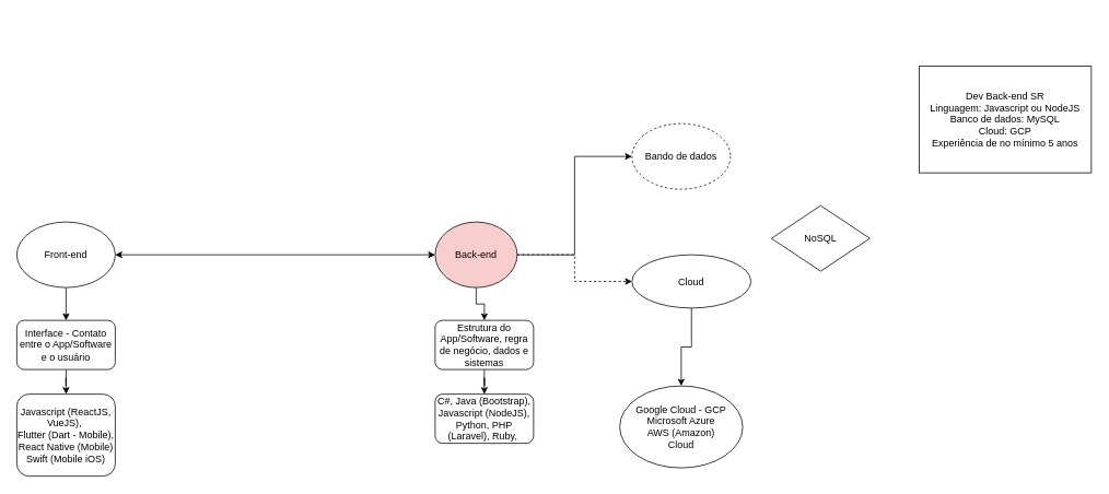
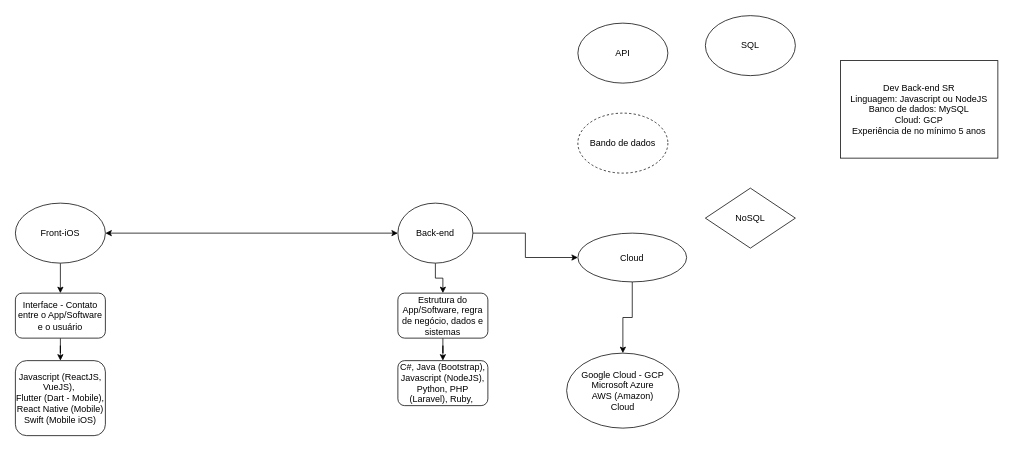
  <mxCell id="0" />
  <mxCell id="1" parent="0" />
  <mxCell id="2" value="" style="edgeStyle=orthogonalEdgeStyle;rounded=0;orthogonalLoop=1;jettySize=auto;html=1;" edge="1" parent="1" source="3" target="9"><mxGeometry relative="1" as="geometry" /></mxCell>
- <mxCell id="3" value="Front-end" style="ellipse;whiteSpace=wrap;html=1;" parent="1" vertex="1"><mxGeometry x="20" y="270" width="120" height="80" as="geometry" /></mxCell>
+ <mxCell id="3" value="Front-iOS" style="ellipse;whiteSpace=wrap;html=1;" parent="1" vertex="1"><mxGeometry x="20" y="270" width="120" height="80" as="geometry" /></mxCell>
  <mxCell id="4" value="" style="edgeStyle=orthogonalEdgeStyle;rounded=0;orthogonalLoop=1;jettySize=auto;html=1;" edge="1" parent="1" source="7" target="11"><mxGeometry relative="1" as="geometry" /></mxCell>
- <mxCell id="5" value="" style="edgeStyle=orthogonalEdgeStyle;rounded=0;orthogonalLoop=1;jettySize=auto;html=1;dashed=1;" edge="1" parent="1" source="7" target="17"><mxGeometry relative="1" as="geometry" /></mxCell>
- <mxCell id="6" style="edgeStyle=orthogonalEdgeStyle;rounded=0;orthogonalLoop=1;jettySize=auto;html=1;entryX=0;entryY=0.5;entryDx=0;entryDy=0;" edge="1" parent="1" source="7" target="15"><mxGeometry relative="1" as="geometry" /></mxCell>
- <mxCell id="7" value="Back-end" style="ellipse;whiteSpace=wrap;html=1;fillColor=#f8cecc;" parent="1" vertex="1"><mxGeometry x="530" y="270" width="100" height="80" as="geometry" /></mxCell>
+ <mxCell id="5" value="" style="edgeStyle=orthogonalEdgeStyle;rounded=0;orthogonalLoop=1;jettySize=auto;html=1;" edge="1" parent="1" source="7" target="17"><mxGeometry relative="1" as="geometry" /></mxCell>
+ <mxCell id="7" value="Back-end" style="ellipse;whiteSpace=wrap;html=1;" parent="1" vertex="1"><mxGeometry x="530" y="270" width="100" height="80" as="geometry" /></mxCell>
  <mxCell id="8" value="" style="edgeStyle=orthogonalEdgeStyle;rounded=0;orthogonalLoop=1;jettySize=auto;html=1;" edge="1" parent="1" source="9" target="14"><mxGeometry relative="1" as="geometry" /></mxCell>
  <mxCell id="9" value="Interface - Contato entre o App/Software e o usuário" style="rounded=1;whiteSpace=wrap;html=1;" parent="1" vertex="1"><mxGeometry x="20" y="390" width="120" height="60" as="geometry" /></mxCell>
  <mxCell id="10" value="" style="edgeStyle=orthogonalEdgeStyle;rounded=0;orthogonalLoop=1;jettySize=auto;html=1;" edge="1" parent="1" source="11" target="13"><mxGeometry relative="1" as="geometry" /></mxCell>
  <mxCell id="11" value="Estrutura do App/Software, regra de negócio, dados e sistemas" style="rounded=1;whiteSpace=wrap;html=1;" parent="1" vertex="1"><mxGeometry x="530" y="390" width="120" height="60" as="geometry" /></mxCell>
  <mxCell id="12" value="" style="endArrow=classic;startArrow=classic;html=1;rounded=0;entryX=0;entryY=0.5;entryDx=0;entryDy=0;" edge="1" parent="1" target="7"><mxGeometry width="50" height="50" relative="1" as="geometry"><mxPoint x="140" y="310" as="sourcePoint" /><mxPoint x="190" y="260" as="targetPoint" /></mxGeometry></mxCell>
  <mxCell id="13" value="C#, Java (Bootstrap), Javascript (NodeJS), Python, PHP (Laravel), Ruby,&amp;nbsp;" style="rounded=1;whiteSpace=wrap;html=1;" vertex="1" parent="1"><mxGeometry x="530" y="480" width="120" height="60" as="geometry" /></mxCell>
  <mxCell id="14" value="Javascript (ReactJS, VueJS),&amp;nbsp;&lt;br&gt;Flutter (Dart - Mobile), React Native (Mobile)&lt;br&gt;Swift (Mobile iOS)&lt;br&gt;" style="rounded=1;whiteSpace=wrap;html=1;" vertex="1" parent="1"><mxGeometry x="20" y="480" width="120" height="100" as="geometry" /></mxCell>
  <mxCell id="15" value="Bando de dados" style="ellipse;whiteSpace=wrap;html=1;dashed=1;" vertex="1" parent="1"><mxGeometry x="770" y="150" width="120" height="80" as="geometry" /></mxCell>
  <mxCell id="16" value="" style="edgeStyle=orthogonalEdgeStyle;rounded=0;orthogonalLoop=1;jettySize=auto;html=1;" edge="1" parent="1" source="17" target="22"><mxGeometry relative="1" as="geometry" /></mxCell>
  <mxCell id="17" value="Cloud" style="ellipse;whiteSpace=wrap;html=1;" vertex="1" parent="1"><mxGeometry x="770" y="310" width="145" height="65" as="geometry" /></mxCell>
+ <mxCell id="18" value="API" style="ellipse;whiteSpace=wrap;html=1;" vertex="1" parent="1"><mxGeometry x="770" y="30" width="120" height="80" as="geometry" /></mxCell>
  <mxCell id="19" value="NoSQL" style="rhombus;whiteSpace=wrap;html=1;" vertex="1" parent="1"><mxGeometry x="940" y="250" width="120" height="80" as="geometry" /></mxCell>
+ <mxCell id="20" value="SQL" style="ellipse;whiteSpace=wrap;html=1;" vertex="1" parent="1"><mxGeometry x="940" y="20" width="120" height="80" as="geometry" /></mxCell>
  <mxCell id="21" value="Dev Back-end SR&lt;br&gt;Linguagem: Javascript ou NodeJS&lt;br&gt;Banco de dados: MySQL&lt;br&gt;Cloud: GCP&lt;br&gt;Experiência de no mínimo 5 anos" style="whiteSpace=wrap;html=1;" vertex="1" parent="1"><mxGeometry x="1120" y="80" width="210" height="130" as="geometry" /></mxCell>
  <mxCell id="22" value="Google Cloud - GCP&lt;br&gt;Microsoft Azure&lt;br&gt;AWS (Amazon)&lt;br&gt;Cloud" style="ellipse;whiteSpace=wrap;html=1;" vertex="1" parent="1"><mxGeometry x="755" y="470" width="150" height="100" as="geometry" /></mxCell>
